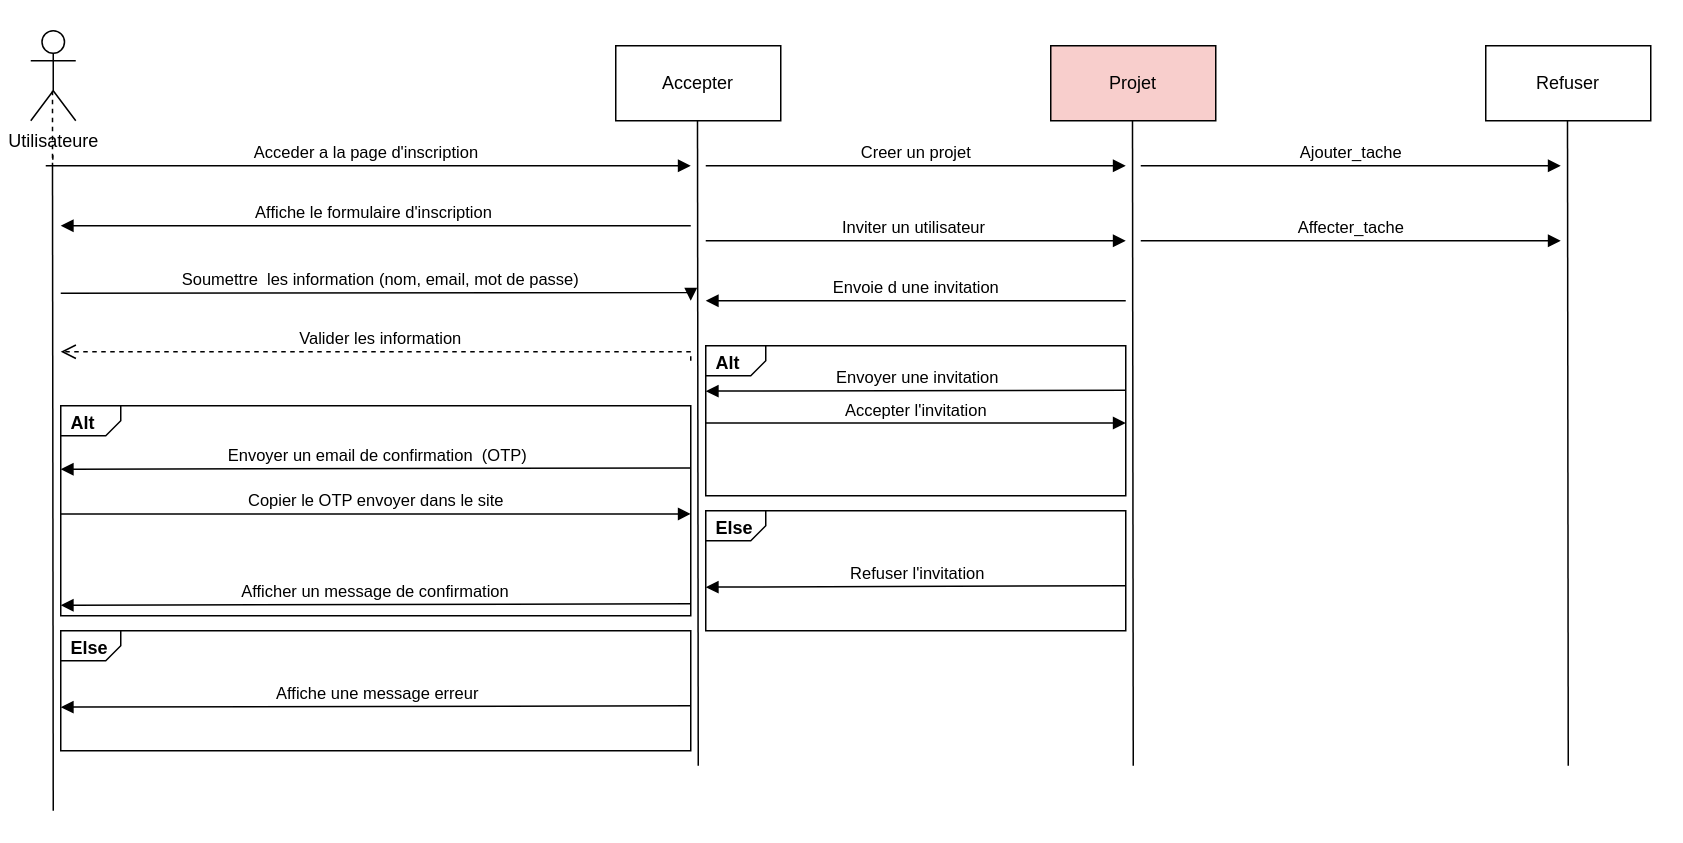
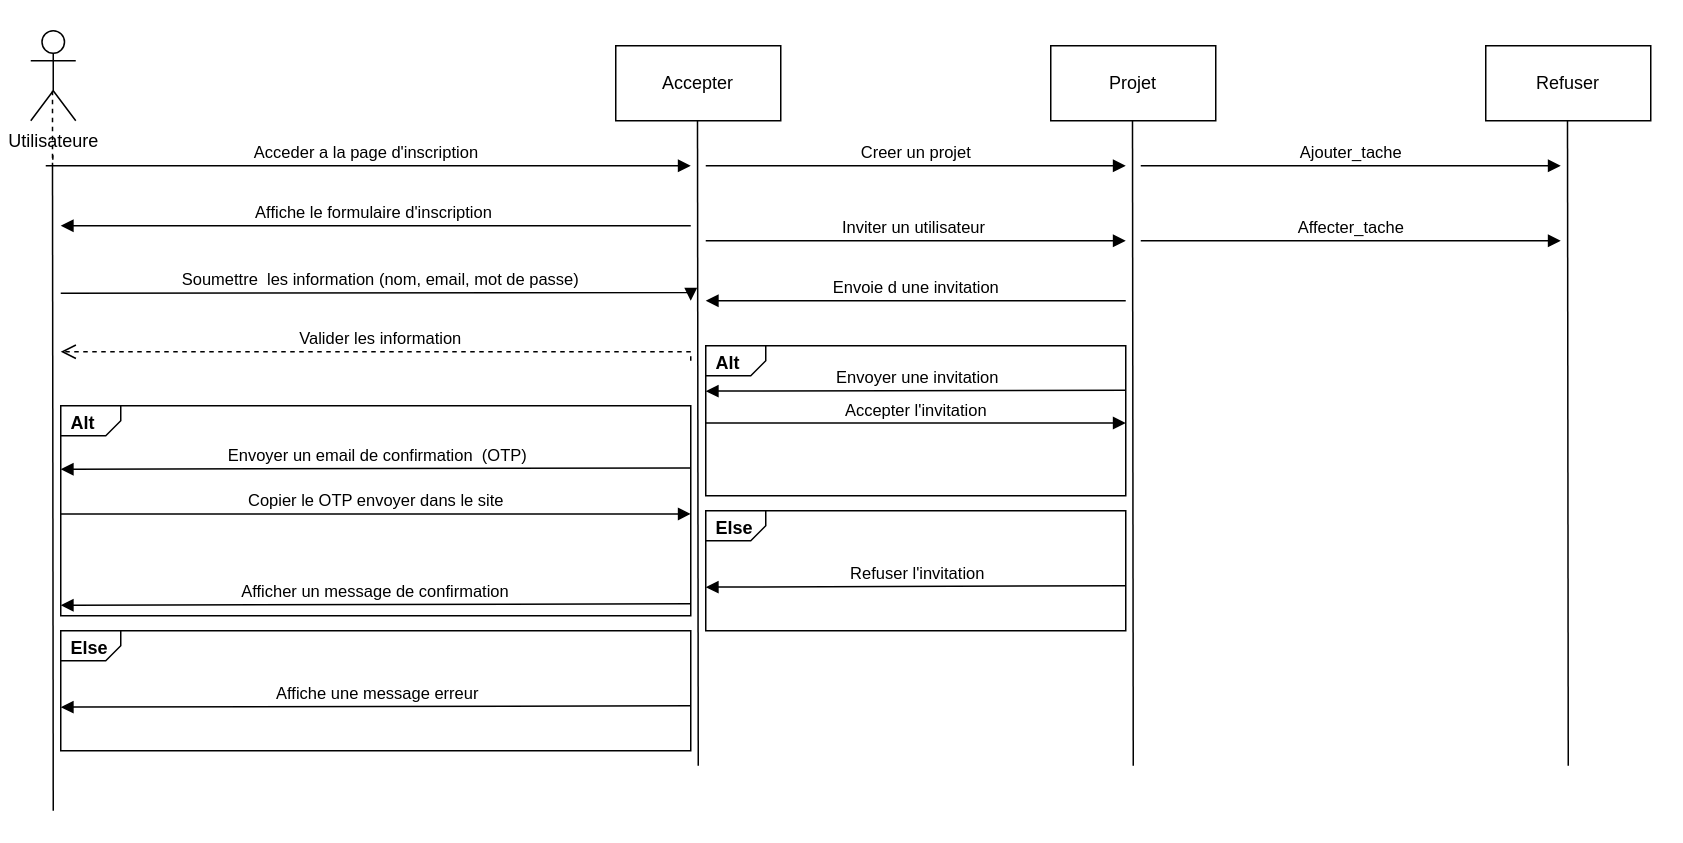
  <mxCell id="0" />
  <mxCell id="1" parent="0" />
  <mxCell id="2" value="Acceder a la page d'inscription&amp;nbsp;" style="html=1;verticalAlign=bottom;endArrow=block;edgeStyle=elbowEdgeStyle;elbow=vertical;curved=0;rounded=0;" parent="1" edge="1"><mxGeometry relative="1" as="geometry"><mxPoint x="30" y="110" as="sourcePoint" /><Array as="points"><mxPoint x="128" y="110" /></Array><mxPoint x="460" y="110" as="targetPoint" /></mxGeometry></mxCell>
  <mxCell id="3" value="Valider les information" style="html=1;verticalAlign=bottom;endArrow=open;dashed=1;endSize=8;edgeStyle=elbowEdgeStyle;elbow=vertical;curved=0;rounded=0;" parent="1" edge="1"><mxGeometry relative="1" as="geometry"><mxPoint x="40" y="234" as="targetPoint" /><Array as="points"><mxPoint x="145" y="234" /></Array><mxPoint x="460" y="240" as="sourcePoint" /></mxGeometry></mxCell>
  <mxCell id="4" value="Affiche le formulaire d'inscription&amp;nbsp;" style="html=1;verticalAlign=bottom;endArrow=block;edgeStyle=elbowEdgeStyle;elbow=vertical;curved=0;rounded=0;" parent="1" edge="1"><mxGeometry relative="1" as="geometry"><mxPoint x="460" y="150" as="sourcePoint" /><Array as="points"><mxPoint x="150" y="150" /></Array><mxPoint x="40" y="150" as="targetPoint" /></mxGeometry></mxCell>
  <mxCell id="5" value="Utilisateure" style="shape=umlActor;html=1;verticalLabelPosition=bottom;verticalAlign=top;align=center;" parent="1" vertex="1"><mxGeometry x="20" y="20" width="30" height="60" as="geometry" /></mxCell>
  <mxCell id="6" value="Soumettre&amp;nbsp; les information (nom, email, mot de passe)" style="html=1;verticalAlign=bottom;endArrow=block;edgeStyle=elbowEdgeStyle;elbow=vertical;curved=0;rounded=0;" parent="1" edge="1"><mxGeometry relative="1" as="geometry"><mxPoint x="40" y="195" as="sourcePoint" /><Array as="points"><mxPoint x="136" y="194.5" /></Array><mxPoint x="460" y="200" as="targetPoint" /></mxGeometry></mxCell>
  <mxCell id="7" value="" style="edgeStyle=none;html=1;dashed=1;endArrow=none;rounded=0;" parent="1" edge="1"><mxGeometry x="1" relative="1" as="geometry"><mxPoint x="35" y="100" as="targetPoint" /><mxPoint x="34.5" y="60" as="sourcePoint" /><Array as="points"><mxPoint x="34.5" y="110" /></Array></mxGeometry></mxCell>
  <mxCell id="8" value="" style="html=1;shape=mxgraph.sysml.package;labelX=40;whiteSpace=wrap;align=center;" parent="1" vertex="1"><mxGeometry x="40" y="270" width="420" height="140" as="geometry" /></mxCell>
  <mxCell id="9" value="Alt" style="html=1;align=left;verticalAlign=top;labelPosition=left;verticalLabelPosition=top;labelBackgroundColor=none;spacingLeft=5;spacingTop=-2;fontStyle=1;" parent="8" connectable="0" vertex="1"><mxGeometry as="geometry" /></mxCell>
  <mxCell id="10" value="Envoyer un email de confirmation&amp;nbsp; (OTP)" style="html=1;verticalAlign=bottom;endArrow=block;edgeStyle=elbowEdgeStyle;elbow=vertical;curved=0;rounded=0;exitX=1;exitY=0.66;exitDx=0;exitDy=0;exitPerimeter=0;" parent="8" edge="1"><mxGeometry relative="1" as="geometry"><mxPoint x="420.0" y="41.43" as="sourcePoint" /><Array as="points"><mxPoint x="96.923" y="42.363" /></Array><mxPoint y="42.363" as="targetPoint" /></mxGeometry></mxCell>
  <mxCell id="11" value="Copier le OTP envoyer dans le site" style="html=1;verticalAlign=bottom;endArrow=block;edgeStyle=elbowEdgeStyle;elbow=vertical;curved=0;rounded=0;" parent="8" edge="1"><mxGeometry relative="1" as="geometry"><mxPoint y="72.111" as="sourcePoint" /><Array as="points"><mxPoint x="26.923" y="72.111" /></Array><mxPoint x="420.0" y="72.111" as="targetPoint" /></mxGeometry></mxCell>
  <mxCell id="12" value="Afficher un message de confirmation&amp;nbsp;" style="html=1;verticalAlign=bottom;endArrow=block;edgeStyle=elbowEdgeStyle;elbow=vertical;curved=0;rounded=0;exitX=1;exitY=0.66;exitDx=0;exitDy=0;exitPerimeter=0;" parent="8" edge="1"><mxGeometry relative="1" as="geometry"><mxPoint x="420.0" y="132.042" as="sourcePoint" /><Array as="points"><mxPoint x="96.923" y="132.975" /></Array><mxPoint y="132.975" as="targetPoint" /></mxGeometry></mxCell>
  <mxCell id="13" value="" style="html=1;shape=mxgraph.sysml.package;labelX=40;whiteSpace=wrap;align=center;" parent="1" vertex="1"><mxGeometry x="40" y="420" width="420" height="80" as="geometry" /></mxCell>
  <mxCell id="14" value="Else" style="html=1;align=left;verticalAlign=top;labelPosition=left;verticalLabelPosition=top;labelBackgroundColor=none;spacingLeft=5;spacingTop=-2;fontStyle=1;" parent="13" connectable="0" vertex="1"><mxGeometry as="geometry" /></mxCell>
  <mxCell id="15" value="Affiche une message erreur" style="html=1;verticalAlign=bottom;endArrow=block;edgeStyle=elbowEdgeStyle;elbow=vertical;curved=0;rounded=0;exitX=1;exitY=0.66;exitDx=0;exitDy=0;exitPerimeter=0;" parent="13" edge="1"><mxGeometry relative="1" as="geometry"><mxPoint x="420" y="50.0" as="sourcePoint" /><Array as="points"><mxPoint x="96.923" y="50.933" /></Array><mxPoint y="50.933" as="targetPoint" /></mxGeometry></mxCell>
  <mxCell id="16" value="" style="edgeStyle=none;orthogonalLoop=1;jettySize=auto;html=1;endArrow=none;endFill=0;" edge="1" parent="1"><mxGeometry width="100" relative="1" as="geometry"><mxPoint x="34.5" y="110" as="sourcePoint" /><mxPoint x="35" y="540" as="targetPoint" /><Array as="points" /></mxGeometry></mxCell>
  <mxCell id="17" value="Accepter" style="whiteSpace=wrap;html=1;" vertex="1" parent="1"><mxGeometry x="410" y="30" width="110" height="50" as="geometry" /></mxCell>
  <mxCell id="18" value="" style="edgeStyle=none;orthogonalLoop=1;jettySize=auto;html=1;endArrow=none;endFill=0;" edge="1" parent="1"><mxGeometry width="100" relative="1" as="geometry"><mxPoint x="464.5" y="80" as="sourcePoint" /><mxPoint x="465" y="510" as="targetPoint" /><Array as="points" /></mxGeometry></mxCell>
- <mxCell id="19" value="Projet" style="whiteSpace=wrap;html=1;fillColor=#f8cecc;" vertex="1" parent="1"><mxGeometry x="700" y="30" width="110" height="50" as="geometry" /></mxCell>
+ <mxCell id="19" value="Projet" style="whiteSpace=wrap;html=1;" vertex="1" parent="1"><mxGeometry x="700" y="30" width="110" height="50" as="geometry" /></mxCell>
  <mxCell id="20" value="" style="edgeStyle=none;orthogonalLoop=1;jettySize=auto;html=1;endArrow=none;endFill=0;" edge="1" parent="1"><mxGeometry width="100" relative="1" as="geometry"><mxPoint x="754.5" y="80" as="sourcePoint" /><mxPoint x="755" y="510" as="targetPoint" /><Array as="points" /></mxGeometry></mxCell>
  <mxCell id="21" value="Refuser" style="whiteSpace=wrap;html=1;" vertex="1" parent="1"><mxGeometry x="990" y="30" width="110" height="50" as="geometry" /></mxCell>
  <mxCell id="22" value="" style="edgeStyle=none;orthogonalLoop=1;jettySize=auto;html=1;endArrow=none;endFill=0;" edge="1" parent="1"><mxGeometry width="100" relative="1" as="geometry"><mxPoint x="1044.5" y="80" as="sourcePoint" /><mxPoint x="1045" y="510" as="targetPoint" /><Array as="points" /></mxGeometry></mxCell>
  <mxCell id="23" value="Creer un projet" style="html=1;verticalAlign=bottom;endArrow=block;edgeStyle=elbowEdgeStyle;elbow=vertical;curved=0;rounded=0;" edge="1" parent="1"><mxGeometry relative="1" as="geometry"><mxPoint x="470" y="110" as="sourcePoint" /><Array as="points"><mxPoint x="568" y="110" /></Array><mxPoint x="750" y="110" as="targetPoint" /></mxGeometry></mxCell>
  <mxCell id="24" value="Envoie d une invitation" style="html=1;verticalAlign=bottom;endArrow=block;edgeStyle=elbowEdgeStyle;elbow=vertical;curved=0;rounded=0;" edge="1" parent="1"><mxGeometry relative="1" as="geometry"><mxPoint x="750" y="200" as="sourcePoint" /><Array as="points"><mxPoint x="578" y="200" /></Array><mxPoint x="470" y="200" as="targetPoint" /></mxGeometry></mxCell>
  <mxCell id="25" value="Inviter un utilisateur&amp;nbsp;" style="html=1;verticalAlign=bottom;endArrow=block;edgeStyle=elbowEdgeStyle;elbow=vertical;curved=0;rounded=0;" edge="1" parent="1"><mxGeometry relative="1" as="geometry"><mxPoint x="470" y="160" as="sourcePoint" /><Array as="points"><mxPoint x="568" y="160" /></Array><mxPoint x="750" y="160" as="targetPoint" /></mxGeometry></mxCell>
  <mxCell id="26" value="Ajouter_tache" style="html=1;verticalAlign=bottom;endArrow=block;edgeStyle=elbowEdgeStyle;elbow=vertical;curved=0;rounded=0;" edge="1" parent="1"><mxGeometry relative="1" as="geometry"><mxPoint x="760" y="110" as="sourcePoint" /><Array as="points"><mxPoint x="858" y="110" /></Array><mxPoint x="1040" y="110" as="targetPoint" /></mxGeometry></mxCell>
  <mxCell id="27" value="Affecter_tache" style="html=1;verticalAlign=bottom;endArrow=block;edgeStyle=elbowEdgeStyle;elbow=vertical;curved=0;rounded=0;" edge="1" parent="1"><mxGeometry relative="1" as="geometry"><mxPoint x="760" y="160" as="sourcePoint" /><Array as="points"><mxPoint x="858" y="160" /></Array><mxPoint x="1040" y="160" as="targetPoint" /></mxGeometry></mxCell>
  <mxCell id="28" value="" style="html=1;shape=mxgraph.sysml.package;labelX=40;whiteSpace=wrap;align=center;" vertex="1" parent="1"><mxGeometry x="470" y="230" width="280" height="100" as="geometry" /></mxCell>
  <mxCell id="29" value="Alt" style="html=1;align=left;verticalAlign=top;labelPosition=left;verticalLabelPosition=top;labelBackgroundColor=none;spacingLeft=5;spacingTop=-2;fontStyle=1;" connectable="0" vertex="1" parent="28"><mxGeometry as="geometry" /></mxCell>
  <mxCell id="30" value="Envoyer une invitation" style="html=1;verticalAlign=bottom;endArrow=block;edgeStyle=elbowEdgeStyle;elbow=vertical;curved=0;rounded=0;exitX=1;exitY=0.66;exitDx=0;exitDy=0;exitPerimeter=0;" edge="1" parent="28"><mxGeometry relative="1" as="geometry"><mxPoint x="280" y="29.593" as="sourcePoint" /><Array as="points"><mxPoint x="64.615" y="30.259" /></Array><mxPoint y="30.259" as="targetPoint" /></mxGeometry></mxCell>
  <mxCell id="31" value="Accepter l'invitation" style="html=1;verticalAlign=bottom;endArrow=block;edgeStyle=elbowEdgeStyle;elbow=vertical;curved=0;rounded=0;" edge="1" parent="28"><mxGeometry relative="1" as="geometry"><mxPoint y="51.508" as="sourcePoint" /><Array as="points"><mxPoint x="17.949" y="51.508" /></Array><mxPoint x="280" y="51.508" as="targetPoint" /></mxGeometry></mxCell>
  <mxCell id="32" value="" style="html=1;shape=mxgraph.sysml.package;labelX=40;whiteSpace=wrap;align=center;" vertex="1" parent="1"><mxGeometry x="470" y="340" width="280" height="80" as="geometry" /></mxCell>
  <mxCell id="33" value="Else" style="html=1;align=left;verticalAlign=top;labelPosition=left;verticalLabelPosition=top;labelBackgroundColor=none;spacingLeft=5;spacingTop=-2;fontStyle=1;" connectable="0" vertex="1" parent="32"><mxGeometry as="geometry" /></mxCell>
  <mxCell id="34" value="Refuser l'invitation" style="html=1;verticalAlign=bottom;endArrow=block;edgeStyle=elbowEdgeStyle;elbow=vertical;curved=0;rounded=0;exitX=1;exitY=0.66;exitDx=0;exitDy=0;exitPerimeter=0;" edge="1" parent="32"><mxGeometry relative="1" as="geometry"><mxPoint x="280" y="50.0" as="sourcePoint" /><Array as="points"><mxPoint x="64.615" y="50.933" /></Array><mxPoint y="50.933" as="targetPoint" /></mxGeometry></mxCell>
